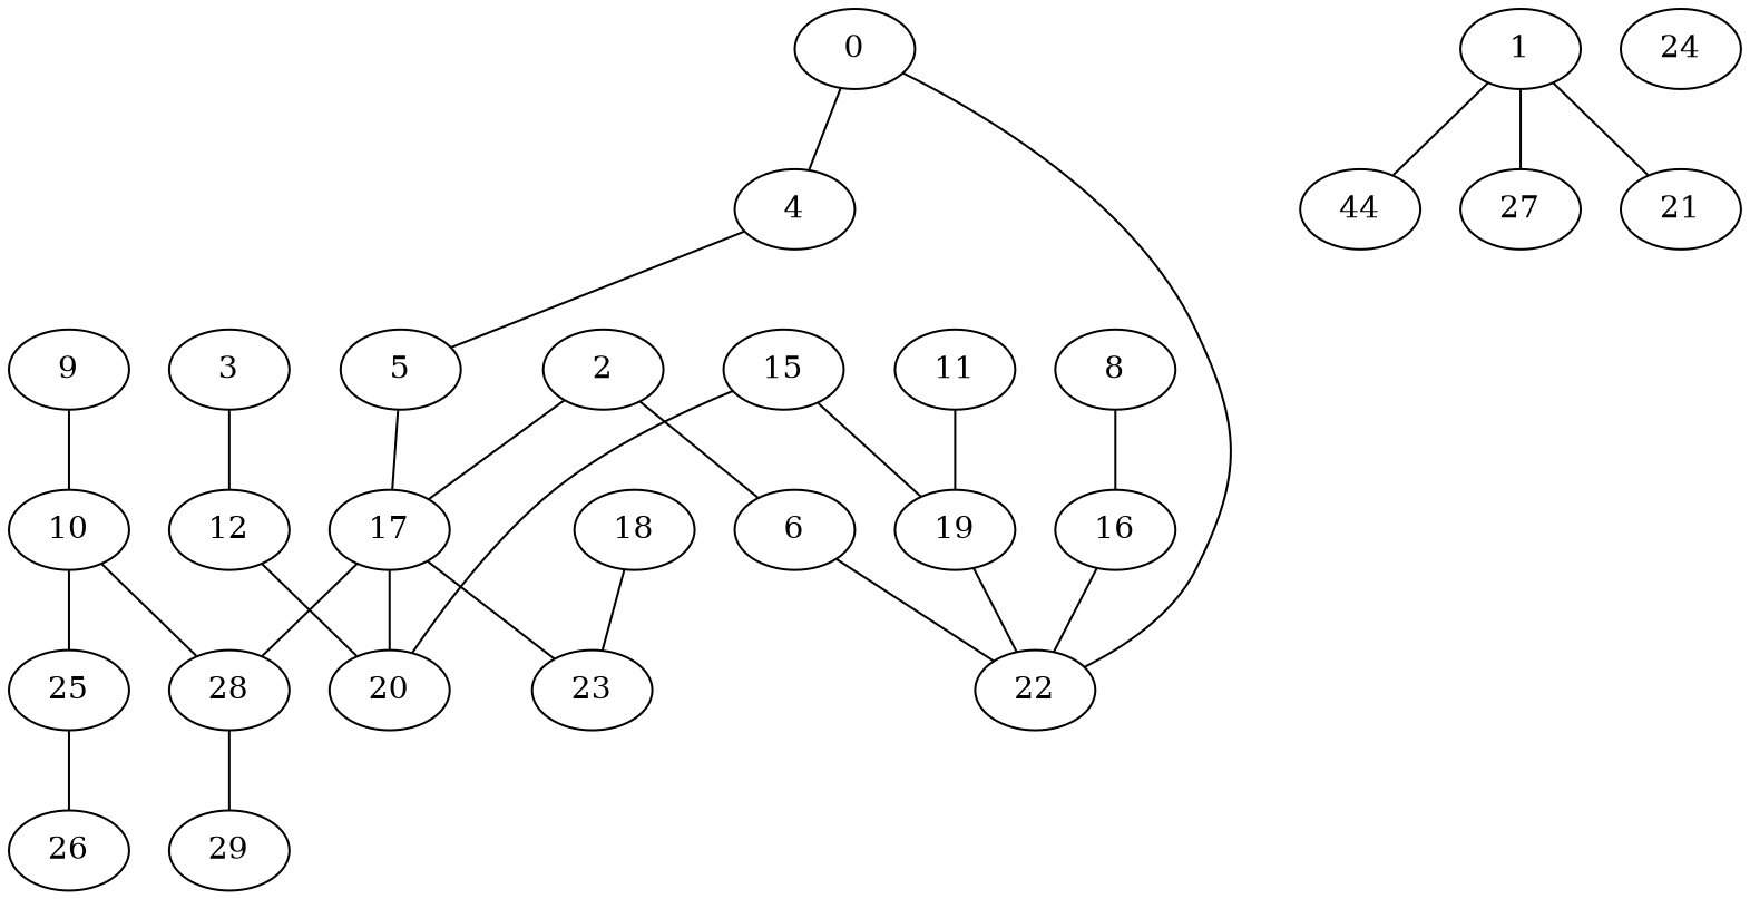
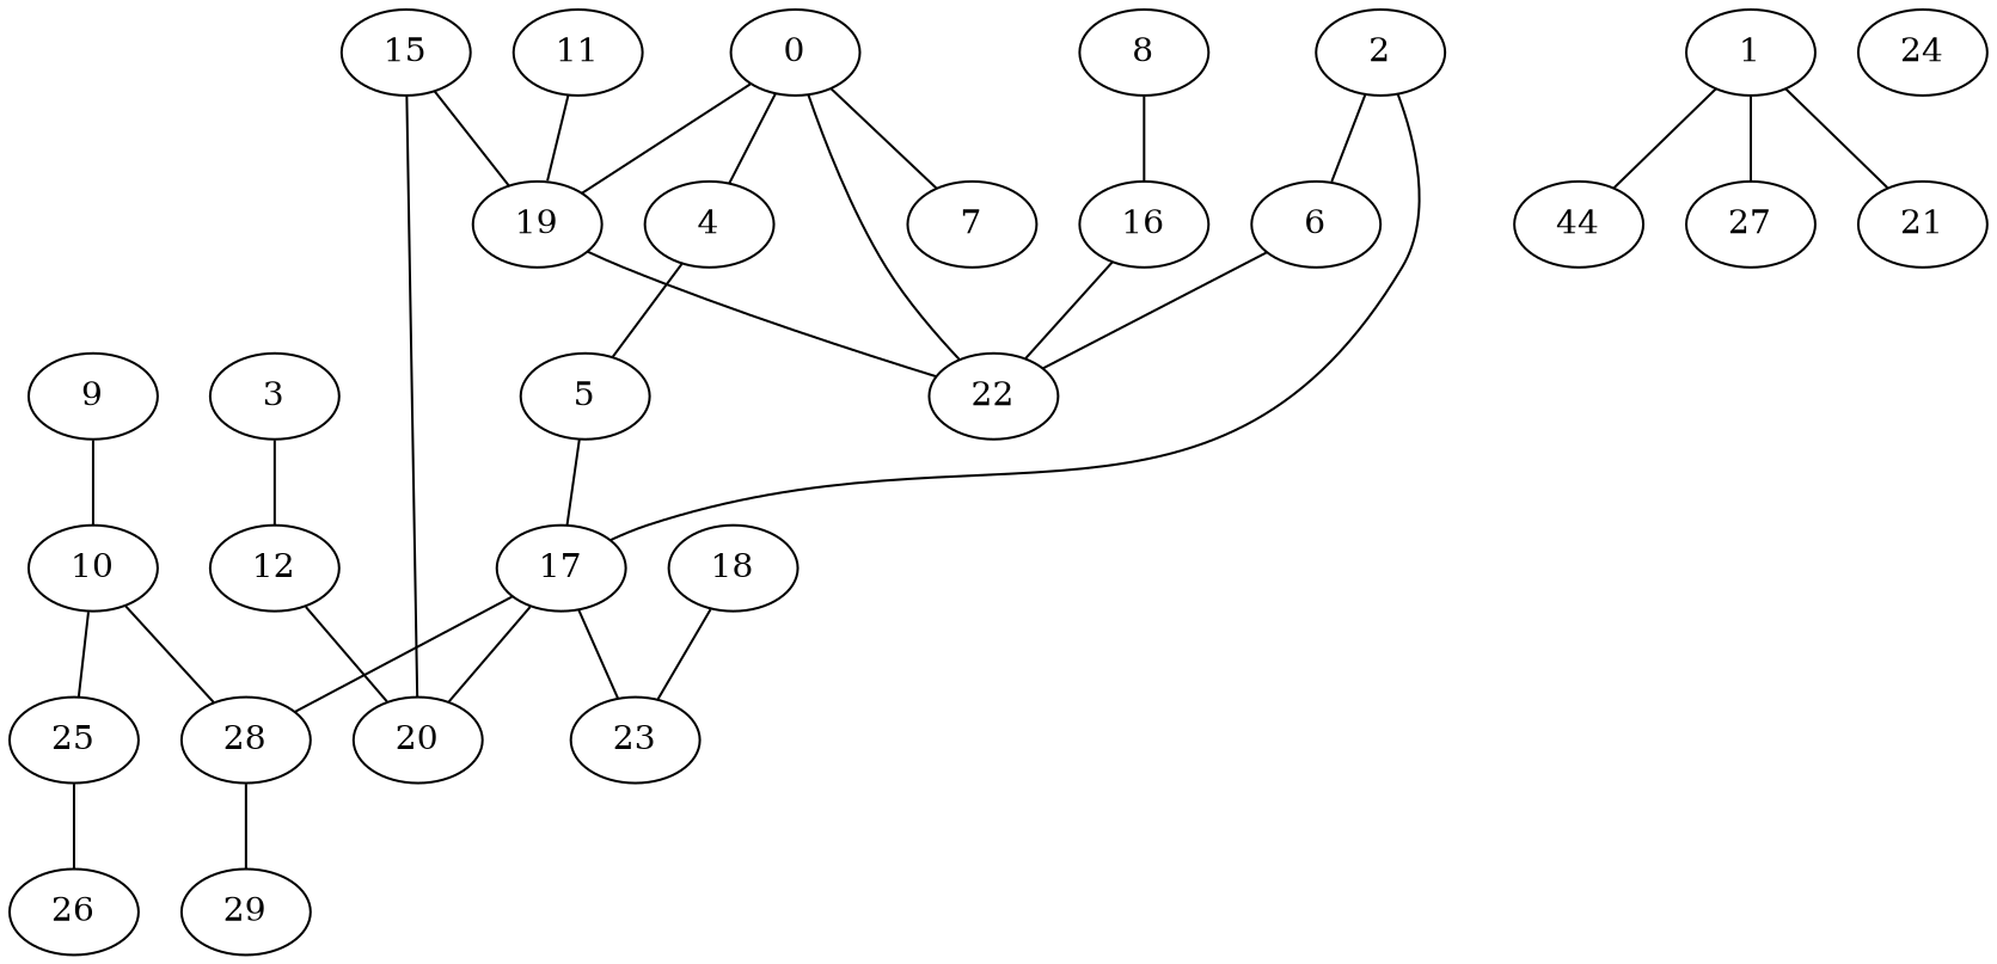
  strict graph {
    0
    4
+   7
    19
    22
    5
    17
    n8 [label=44]
    1
    27
    21
    2
    6
    28
    20
    23
    29
    3
    12
    8
    16
    9
    10
    25
    26
    11
    15
    18
    24
    0 -- 4
+   0 -- 7
+   0 -- 19
    0 -- 22
    4 -- 5
    19 -- 22
    5 -- 17
    17 -- 28
    17 -- 20
    17 -- 23
    1 -- n8
    1 -- 27
    1 -- 21
    2 -- 17
    2 -- 6
    6 -- 22
    28 -- 29
    3 -- 12
    12 -- 20
    8 -- 16
    16 -- 22
    9 -- 10
    10 -- 28
    10 -- 25
    25 -- 26
    11 -- 19
    15 -- 19
    15 -- 20
    18 -- 23
  }
